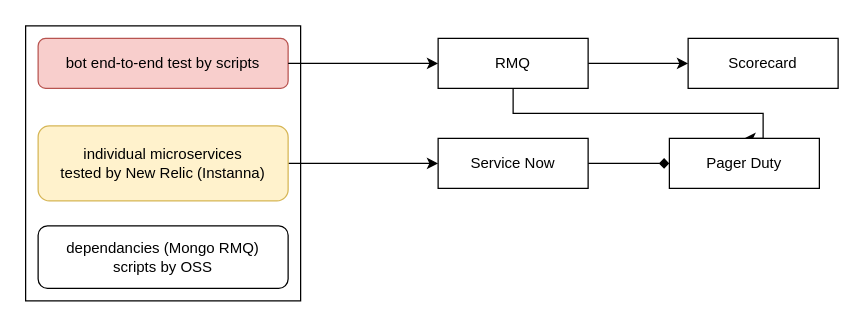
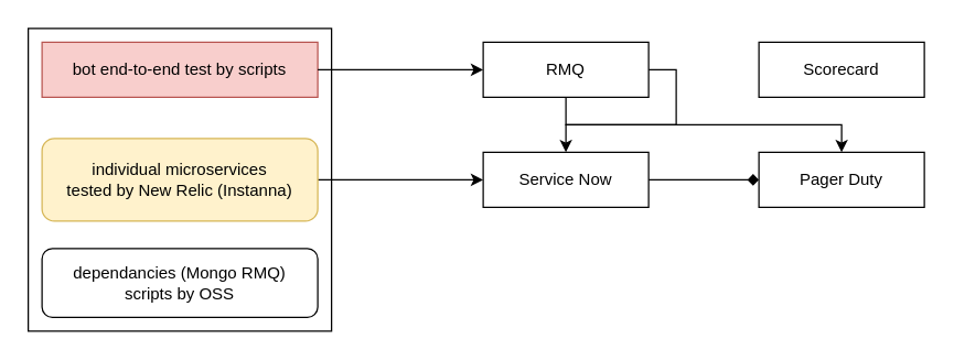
  <mxCell id="0" />
  <mxCell id="1" parent="0" />
  <mxCell id="2" value="" style="whiteSpace=wrap;html=1;aspect=fixed;align=center;" vertex="1" parent="1"><mxGeometry x="20" y="20" width="220" height="220" as="geometry" /></mxCell>
- <mxCell id="3" value="bot end-to-end test by scripts" style="rounded=1;whiteSpace=wrap;html=1;fillColor=#f8cecc;strokeColor=#b85450;" vertex="1" parent="1"><mxGeometry x="30" y="30" width="200" height="40" as="geometry" /></mxCell>
- <mxCell id="4" style="edgeStyle=orthogonalEdgeStyle;rounded=0;orthogonalLoop=1;jettySize=auto;html=1;exitX=1;exitY=0.5;exitDx=0;exitDy=0;" edge="1" parent="1" source="6" target="8"><mxGeometry relative="1" as="geometry"><mxPoint x="490" y="50" as="targetPoint" /></mxGeometry></mxCell>
+ <mxCell id="3" value="bot end-to-end test by scripts" style="whiteSpace=wrap;html=1;fillColor=#f8cecc;strokeColor=#b85450;rounded=0;" vertex="1" parent="1"><mxGeometry x="30" y="30" width="200" height="40" as="geometry" /></mxCell>
+ <mxCell id="4" style="edgeStyle=orthogonalEdgeStyle;rounded=0;orthogonalLoop=1;jettySize=auto;html=1;exitX=1;exitY=0.5;exitDx=0;exitDy=0;" edge="1" parent="1" source="6" target="13"><mxGeometry relative="1" as="geometry"><mxPoint x="490" y="50" as="targetPoint" /></mxGeometry></mxCell>
  <mxCell id="5" style="edgeStyle=orthogonalEdgeStyle;rounded=0;orthogonalLoop=1;jettySize=auto;html=1;exitX=0.5;exitY=1;exitDx=0;exitDy=0;entryX=0.5;entryY=0;entryDx=0;entryDy=0;" edge="1" parent="1" source="6" target="11"><mxGeometry relative="1" as="geometry"><Array as="points"><mxPoint x="410" y="90" /><mxPoint x="610" y="90" /></Array></mxGeometry></mxCell>
  <mxCell id="6" value="RMQ" style="rounded=0;whiteSpace=wrap;html=1;" vertex="1" parent="1"><mxGeometry x="350" y="30" width="120" height="40" as="geometry" /></mxCell>
  <mxCell id="7" value="" style="endArrow=classic;html=1;exitX=1;exitY=0.5;exitDx=0;exitDy=0;entryX=0;entryY=0.5;entryDx=0;entryDy=0;" edge="1" parent="1" source="3" target="6"><mxGeometry width="50" height="50" relative="1" as="geometry"><mxPoint x="250" y="60" as="sourcePoint" /><mxPoint x="440" y="360" as="targetPoint" /><Array as="points" /></mxGeometry></mxCell>
  <mxCell id="8" value="Scorecard" style="rounded=0;whiteSpace=wrap;html=1;" vertex="1" parent="1"><mxGeometry x="550" y="30" width="120" height="40" as="geometry" /></mxCell>
  <mxCell id="9" style="edgeStyle=orthogonalEdgeStyle;rounded=0;orthogonalLoop=1;jettySize=auto;html=1;exitX=1;exitY=0.5;exitDx=0;exitDy=0;" edge="1" parent="1" source="10"><mxGeometry relative="1" as="geometry"><mxPoint x="350" y="130" as="targetPoint" /></mxGeometry></mxCell>
  <mxCell id="10" value="individual microservices&lt;br&gt;tested by New Relic (Instanna)" style="rounded=1;whiteSpace=wrap;html=1;fillColor=#fff2cc;strokeColor=#d6b656;" vertex="1" parent="1"><mxGeometry x="30" y="100" width="200" height="60" as="geometry" /></mxCell>
- <mxCell id="11" value="Pager Duty" style="rounded=0;whiteSpace=wrap;html=1;" vertex="1" parent="1"><mxGeometry x="535" y="110" width="120" height="40" as="geometry" /></mxCell>
+ <mxCell id="11" value="Pager Duty" style="rounded=0;whiteSpace=wrap;html=1;" vertex="1" parent="1"><mxGeometry x="550" y="110" width="120" height="40" as="geometry" /></mxCell>
  <mxCell id="12" value="" style="edgeStyle=orthogonalEdgeStyle;rounded=0;orthogonalLoop=1;jettySize=auto;html=1;endArrow=diamond;" edge="1" parent="1" source="13" target="11"><mxGeometry relative="1" as="geometry" /></mxCell>
  <mxCell id="13" value="Service Now" style="rounded=0;whiteSpace=wrap;html=1;" vertex="1" parent="1"><mxGeometry x="350" y="110" width="120" height="40" as="geometry" /></mxCell>
  <mxCell id="14" style="edgeStyle=orthogonalEdgeStyle;rounded=0;orthogonalLoop=1;jettySize=auto;html=1;exitX=0.5;exitY=1;exitDx=0;exitDy=0;" edge="1" parent="1" source="2" target="2"><mxGeometry relative="1" as="geometry" /></mxCell>
  <mxCell id="15" value="dependancies (Mongo RMQ)&lt;br&gt;scripts by OSS" style="rounded=1;whiteSpace=wrap;html=1;" vertex="1" parent="1"><mxGeometry x="30" y="180" width="200" height="50" as="geometry" /></mxCell>
